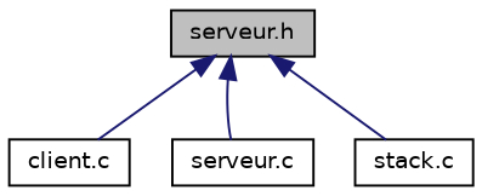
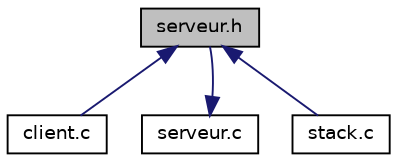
  digraph {
    node [color=black fillcolor=white fontname=Helvetica fontsize=10 shape=record style=filled]
    edge [color=midnightblue dir=back fontname=Helvetica fontsize=10 labelfontname=Helvetica labelfontsize=10 style=solid]
    n1 [fillcolor=grey75 fontcolor=black height=0.2 label="serveur.h" width=0.4]
    n2 [height=0.2 label="client.c" width=0.4]
    n3 [height=0.2 label="serveur.c" width=0.4]
    n4 [height=0.2 label="stack.c" width=0.4]
    n1 -> n2
-   n1 -> n3
+   n3 -> n1
    n1 -> n4
  }
